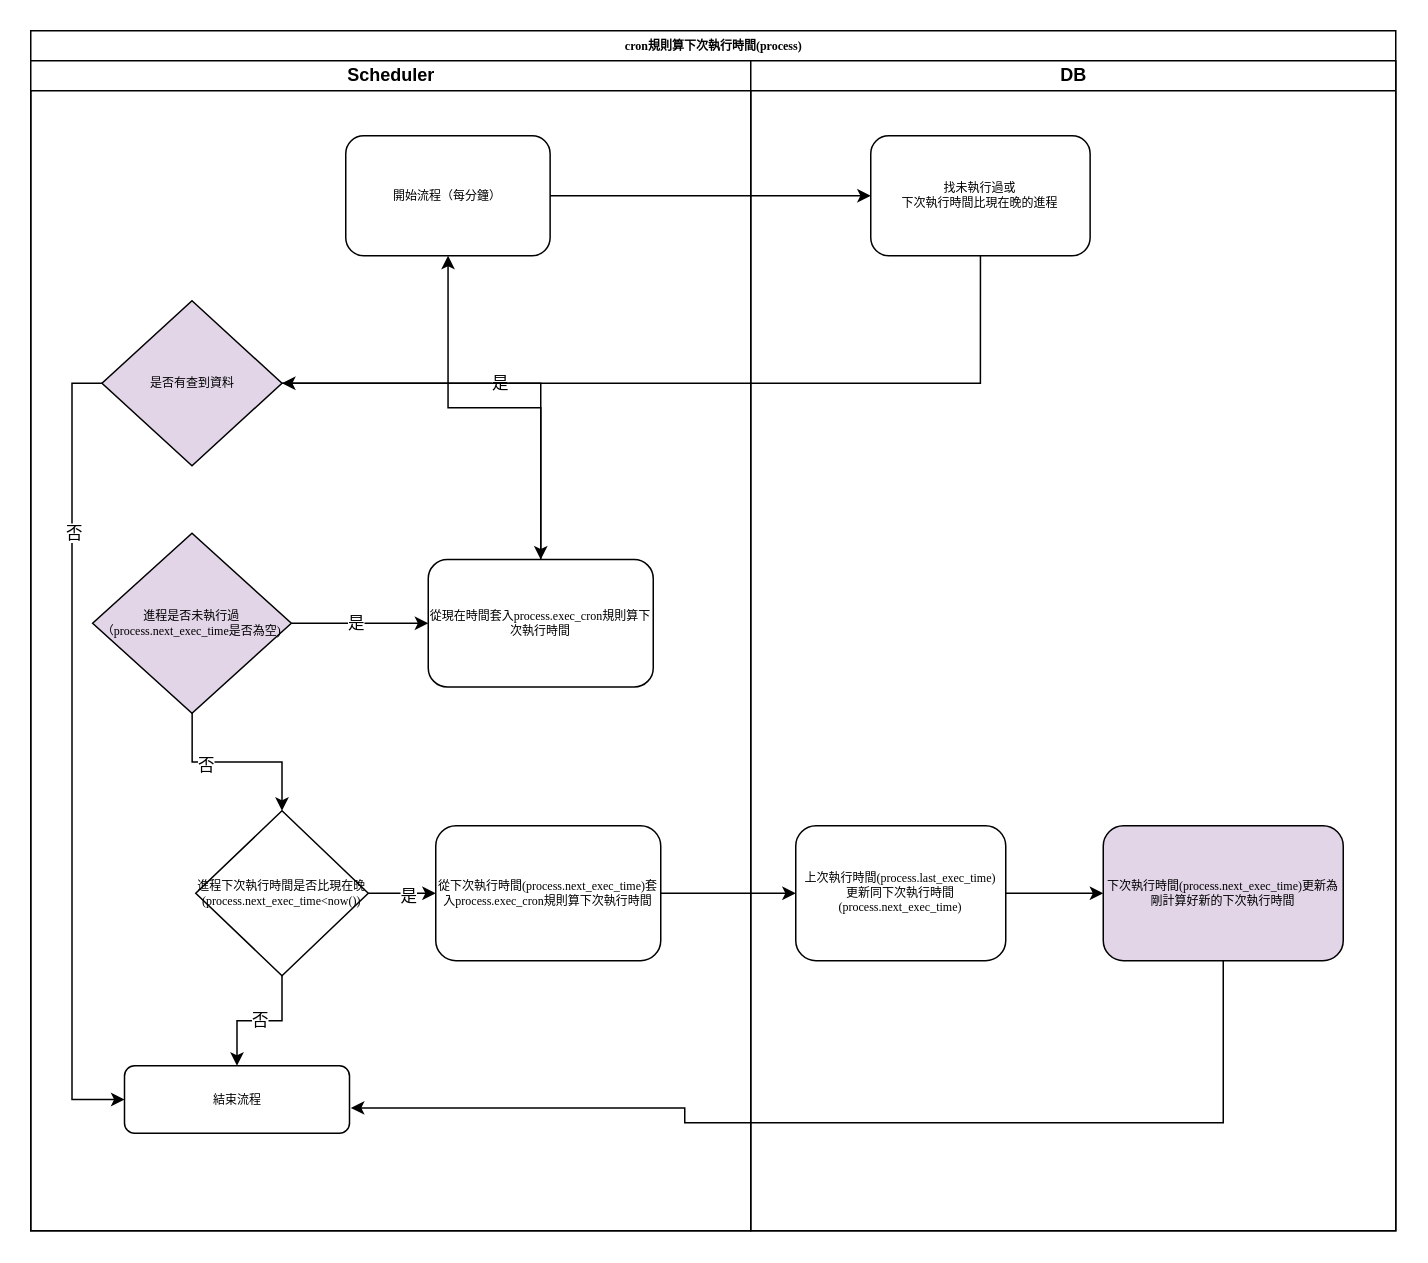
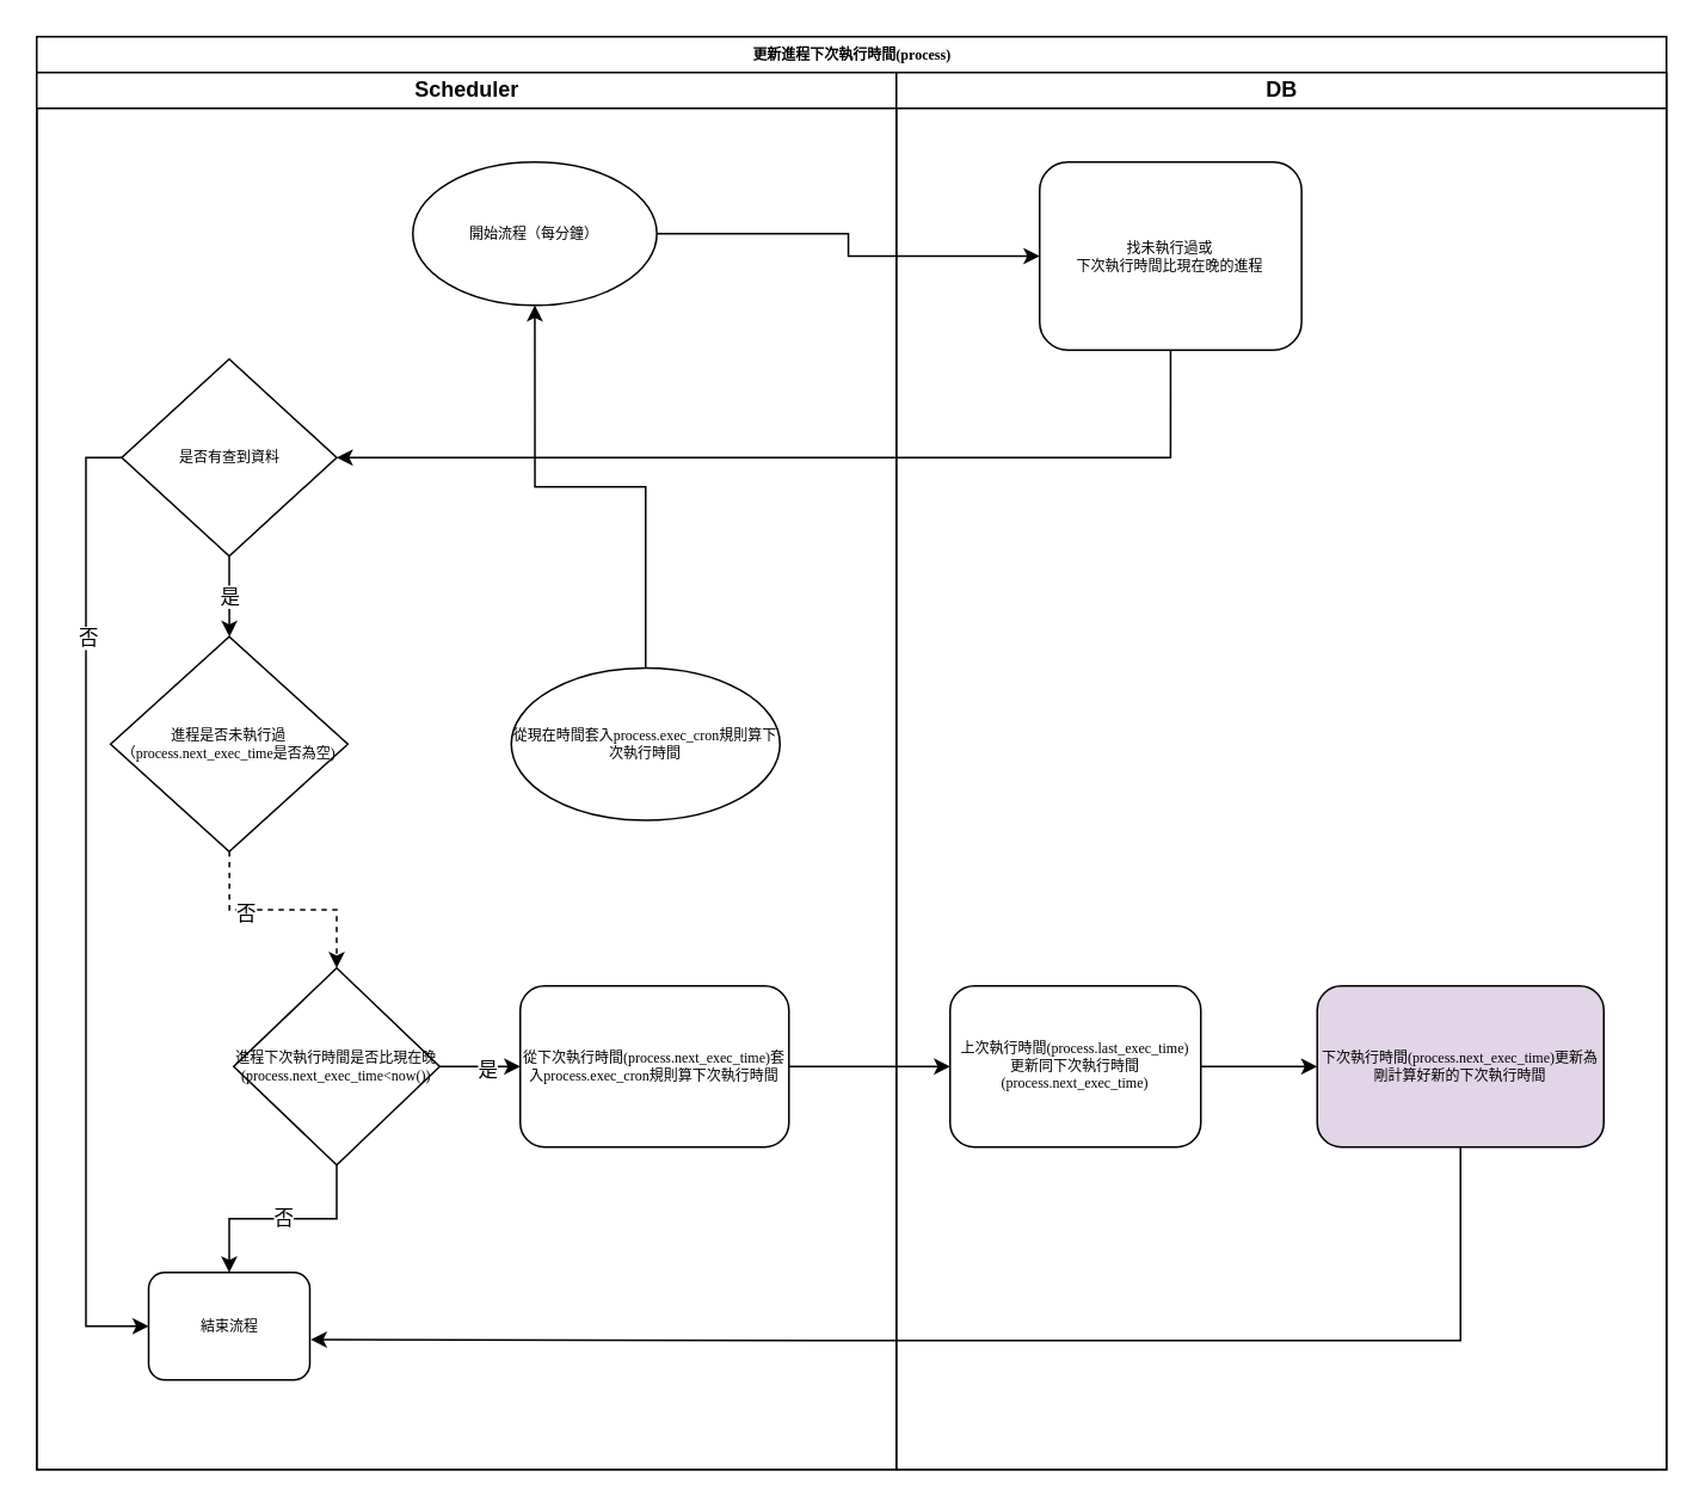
  <mxCell id="0" />
  <mxCell id="1" parent="0" />
- <mxCell id="2" value="cron規則算下次執行時間(process)" style="swimlane;html=1;childLayout=stackLayout;startSize=20;rounded=0;shadow=0;labelBackgroundColor=none;strokeWidth=1;fontFamily=Verdana;fontSize=8;align=center;" parent="1" vertex="1"><mxGeometry x="20" y="20" width="910" height="800" as="geometry" /></mxCell>
+ <mxCell id="2" value="更新進程下次執行時間(process)" style="swimlane;html=1;childLayout=stackLayout;startSize=20;rounded=0;shadow=0;labelBackgroundColor=none;strokeWidth=1;fontFamily=Verdana;fontSize=8;align=center;" parent="1" vertex="1"><mxGeometry x="20" y="20" width="910" height="800" as="geometry" /></mxCell>
  <mxCell id="3" style="edgeStyle=orthogonalEdgeStyle;rounded=0;orthogonalLoop=1;jettySize=auto;html=1;" edge="1" parent="2" source="16" target="18"><mxGeometry relative="1" as="geometry" /></mxCell>
  <mxCell id="4" value="" style="edgeStyle=orthogonalEdgeStyle;rounded=0;orthogonalLoop=1;jettySize=auto;html=1;" edge="1" parent="2" source="17" target="25"><mxGeometry relative="1" as="geometry" /></mxCell>
  <mxCell id="5" value="Scheduler" style="swimlane;html=1;startSize=20;" parent="2" vertex="1"><mxGeometry y="20" width="480" height="780" as="geometry" /></mxCell>
- <mxCell id="6" value="結束流程" style="rounded=1;whiteSpace=wrap;html=1;shadow=0;labelBackgroundColor=none;strokeWidth=1;fontFamily=Verdana;fontSize=8;align=center;" vertex="1" parent="5"><mxGeometry x="62.5" y="670" width="150" height="45" as="geometry" /></mxCell>
- <mxCell id="7" value="" style="edgeStyle=orthogonalEdgeStyle;rounded=0;orthogonalLoop=1;jettySize=auto;html=1;" edge="1" parent="5" source="11" target="15"><mxGeometry relative="1" as="geometry" /></mxCell>
+ <mxCell id="6" value="結束流程" style="rounded=1;whiteSpace=wrap;html=1;shadow=0;labelBackgroundColor=none;strokeWidth=1;fontFamily=Verdana;fontSize=8;align=center;" vertex="1" parent="5"><mxGeometry x="62.5" y="670" width="90" height="60" as="geometry" /></mxCell>
+ <mxCell id="7" value="" style="edgeStyle=orthogonalEdgeStyle;rounded=0;orthogonalLoop=1;jettySize=auto;html=1;dashed=1;" edge="1" parent="5" source="11" target="15"><mxGeometry relative="1" as="geometry" /></mxCell>
  <mxCell id="8" value="否" style="edgeLabel;html=1;align=center;verticalAlign=middle;resizable=0;points=[];" vertex="1" connectable="0" parent="7"><mxGeometry x="-0.338" y="-2" relative="1" as="geometry"><mxPoint as="offset" /></mxGeometry></mxCell>
- <mxCell id="9" value="" style="edgeStyle=orthogonalEdgeStyle;rounded=0;orthogonalLoop=1;jettySize=auto;html=1;" edge="1" parent="5" source="11" target="16"><mxGeometry relative="1" as="geometry" /></mxCell>
- <mxCell id="10" value="是" style="edgeLabel;html=1;align=center;verticalAlign=middle;resizable=0;points=[];" vertex="1" connectable="0" parent="9"><mxGeometry x="-0.052" y="2" relative="1" as="geometry"><mxPoint y="1" as="offset" /></mxGeometry></mxCell>
- <mxCell id="11" value="進程是否未執行過（process.next_exec_time是否為空)" style="rhombus;whiteSpace=wrap;html=1;fontSize=8;fontFamily=Verdana;rounded=0;shadow=0;labelBackgroundColor=none;strokeWidth=1;direction=south;fillColor=#e1d5e7;" vertex="1" parent="5"><mxGeometry x="41.25" y="315" width="132.5" height="120" as="geometry" /></mxCell>
+ <mxCell id="11" value="進程是否未執行過（process.next_exec_time是否為空)" style="rhombus;whiteSpace=wrap;html=1;fontSize=8;fontFamily=Verdana;rounded=0;shadow=0;labelBackgroundColor=none;strokeWidth=1;direction=south;" vertex="1" parent="5"><mxGeometry x="41.25" y="315" width="132.5" height="120" as="geometry" /></mxCell>
  <mxCell id="12" value="" style="edgeStyle=orthogonalEdgeStyle;rounded=0;orthogonalLoop=1;jettySize=auto;html=1;" edge="1" parent="5" source="15" target="17"><mxGeometry relative="1" as="geometry" /></mxCell>
  <mxCell id="13" value="是" style="edgeLabel;html=1;align=center;verticalAlign=middle;resizable=0;points=[];" vertex="1" connectable="0" parent="12"><mxGeometry x="0.162" relative="1" as="geometry"><mxPoint y="1" as="offset" /></mxGeometry></mxCell>
  <mxCell id="14" value="否" style="edgeStyle=orthogonalEdgeStyle;rounded=0;orthogonalLoop=1;jettySize=auto;html=1;" edge="1" parent="5" source="15" target="6"><mxGeometry relative="1" as="geometry" /></mxCell>
  <mxCell id="15" value="進程下次執行時間是否比現在晚(process.next_exec_time&amp;lt;now())" style="rhombus;whiteSpace=wrap;html=1;fontSize=8;fontFamily=Verdana;rounded=0;shadow=0;labelBackgroundColor=none;strokeWidth=1;" vertex="1" parent="5"><mxGeometry x="110" y="500" width="115" height="110" as="geometry" /></mxCell>
- <mxCell id="16" value="從現在時間套入process.exec_cron規則算下次執行時間" style="rounded=1;whiteSpace=wrap;html=1;shadow=0;labelBackgroundColor=none;strokeWidth=1;fontFamily=Verdana;fontSize=8;align=center;" parent="5" vertex="1"><mxGeometry x="265" y="332.5" width="150" height="85" as="geometry" /></mxCell>
+ <mxCell id="16" value="從現在時間套入process.exec_cron規則算下次執行時間" style="ellipse;whiteSpace=wrap;html=1;shadow=0;labelBackgroundColor=none;strokeWidth=1;fontFamily=Verdana;fontSize=8;align=center;" parent="5" vertex="1"><mxGeometry x="265" y="332.5" width="150" height="85" as="geometry" /></mxCell>
  <mxCell id="17" value="從下次執行時間(process.next_exec_time)套入process.exec_cron規則算下次執行時間" style="whiteSpace=wrap;html=1;fontSize=8;fontFamily=Verdana;rounded=1;shadow=0;labelBackgroundColor=none;strokeWidth=1;" vertex="1" parent="5"><mxGeometry x="270" y="510" width="150" height="90" as="geometry" /></mxCell>
- <mxCell id="18" value="開始流程（每分鐘）" style="rounded=1;whiteSpace=wrap;html=1;shadow=0;labelBackgroundColor=none;strokeWidth=1;fontFamily=Verdana;fontSize=8;align=center;" parent="5" vertex="1"><mxGeometry x="210" y="50" width="136.25" height="80" as="geometry" /></mxCell>
+ <mxCell id="18" value="開始流程（每分鐘）" style="ellipse;whiteSpace=wrap;html=1;shadow=0;labelBackgroundColor=none;strokeWidth=1;fontFamily=Verdana;fontSize=8;align=center;" parent="5" vertex="1"><mxGeometry x="210" y="50" width="136.25" height="80" as="geometry" /></mxCell>
  <mxCell id="19" style="edgeStyle=orthogonalEdgeStyle;rounded=0;orthogonalLoop=1;jettySize=auto;html=1;exitX=0;exitY=0.5;exitDx=0;exitDy=0;entryX=0;entryY=0.5;entryDx=0;entryDy=0;" edge="1" parent="5" source="21" target="6"><mxGeometry relative="1" as="geometry" /></mxCell>
  <mxCell id="20" value="否" style="edgeLabel;html=1;align=center;verticalAlign=middle;resizable=0;points=[];" vertex="1" connectable="0" parent="19"><mxGeometry x="-0.554" y="1" relative="1" as="geometry"><mxPoint as="offset" /></mxGeometry></mxCell>
- <mxCell id="21" value="是否有查到資料" style="rhombus;whiteSpace=wrap;html=1;fontSize=8;fontFamily=Verdana;rounded=0;shadow=0;labelBackgroundColor=none;strokeWidth=1;fillColor=#e1d5e7;" vertex="1" parent="5"><mxGeometry x="47.5" y="160" width="120" height="110" as="geometry" /></mxCell>
- <mxCell id="22" value="是" style="edgeStyle=orthogonalEdgeStyle;rounded=0;orthogonalLoop=1;jettySize=auto;html=1;" edge="1" parent="5" source="21" target="16"><mxGeometry relative="1" as="geometry" /></mxCell>
+ <mxCell id="21" value="是否有查到資料" style="rhombus;whiteSpace=wrap;html=1;fontSize=8;fontFamily=Verdana;rounded=0;shadow=0;labelBackgroundColor=none;strokeWidth=1;" vertex="1" parent="5"><mxGeometry x="47.5" y="160" width="120" height="110" as="geometry" /></mxCell>
+ <mxCell id="22" value="是" style="edgeStyle=orthogonalEdgeStyle;rounded=0;orthogonalLoop=1;jettySize=auto;html=1;" edge="1" parent="5" source="21" target="11"><mxGeometry relative="1" as="geometry" /></mxCell>
  <mxCell id="23" value="DB" style="swimlane;html=1;startSize=20;" parent="2" vertex="1"><mxGeometry x="480" y="20" width="430" height="780" as="geometry" /></mxCell>
  <mxCell id="24" value="" style="edgeStyle=orthogonalEdgeStyle;rounded=0;orthogonalLoop=1;jettySize=auto;html=1;" edge="1" parent="23" source="25" target="26"><mxGeometry relative="1" as="geometry" /></mxCell>
  <mxCell id="25" value="上次執行時間(process.last_exec_time)&lt;br&gt;更新同下次執行時間(process.next_exec_time)" style="whiteSpace=wrap;html=1;fontSize=8;fontFamily=Verdana;rounded=1;shadow=0;labelBackgroundColor=none;strokeWidth=1;" vertex="1" parent="23"><mxGeometry x="30" y="510" width="140" height="90" as="geometry" /></mxCell>
  <mxCell id="26" value="下次執行時間(process.next_exec_time)更新為剛計算好新的下次執行時間" style="whiteSpace=wrap;html=1;fontSize=8;fontFamily=Verdana;rounded=1;shadow=0;labelBackgroundColor=none;strokeWidth=1;fillColor=#e1d5e7;" vertex="1" parent="23"><mxGeometry x="235" y="510" width="160" height="90" as="geometry" /></mxCell>
- <mxCell id="27" value="找未執行過或&lt;br&gt;下次執行時間比現在晚的進程" style="whiteSpace=wrap;html=1;fontSize=8;fontFamily=Verdana;rounded=1;shadow=0;labelBackgroundColor=none;strokeWidth=1;" vertex="1" parent="23"><mxGeometry x="80" y="50" width="146.25" height="80" as="geometry" /></mxCell>
+ <mxCell id="27" value="找未執行過或&lt;br&gt;下次執行時間比現在晚的進程" style="whiteSpace=wrap;html=1;fontSize=8;fontFamily=Verdana;rounded=1;shadow=0;labelBackgroundColor=none;strokeWidth=1;" vertex="1" parent="23"><mxGeometry x="80" y="50" width="146.25" height="105" as="geometry" /></mxCell>
  <mxCell id="28" style="edgeStyle=orthogonalEdgeStyle;rounded=0;orthogonalLoop=1;jettySize=auto;html=1;entryX=1.006;entryY=0.625;entryDx=0;entryDy=0;entryPerimeter=0;" edge="1" parent="2" source="26" target="6"><mxGeometry relative="1" as="geometry"><mxPoint x="795" y="740" as="targetPoint" /><Array as="points"><mxPoint x="795" y="728" /><mxPoint x="436" y="728" /></Array></mxGeometry></mxCell>
  <mxCell id="29" value="" style="edgeStyle=orthogonalEdgeStyle;rounded=0;orthogonalLoop=1;jettySize=auto;html=1;" edge="1" parent="2" source="18" target="27"><mxGeometry relative="1" as="geometry" /></mxCell>
  <mxCell id="30" style="edgeStyle=orthogonalEdgeStyle;rounded=0;orthogonalLoop=1;jettySize=auto;html=1;entryX=1;entryY=0.5;entryDx=0;entryDy=0;exitX=0.5;exitY=1;exitDx=0;exitDy=0;" edge="1" parent="2" source="27" target="21"><mxGeometry relative="1" as="geometry"><mxPoint x="560" y="110" as="sourcePoint" /><Array as="points"><mxPoint x="633" y="235" /></Array></mxGeometry></mxCell>
